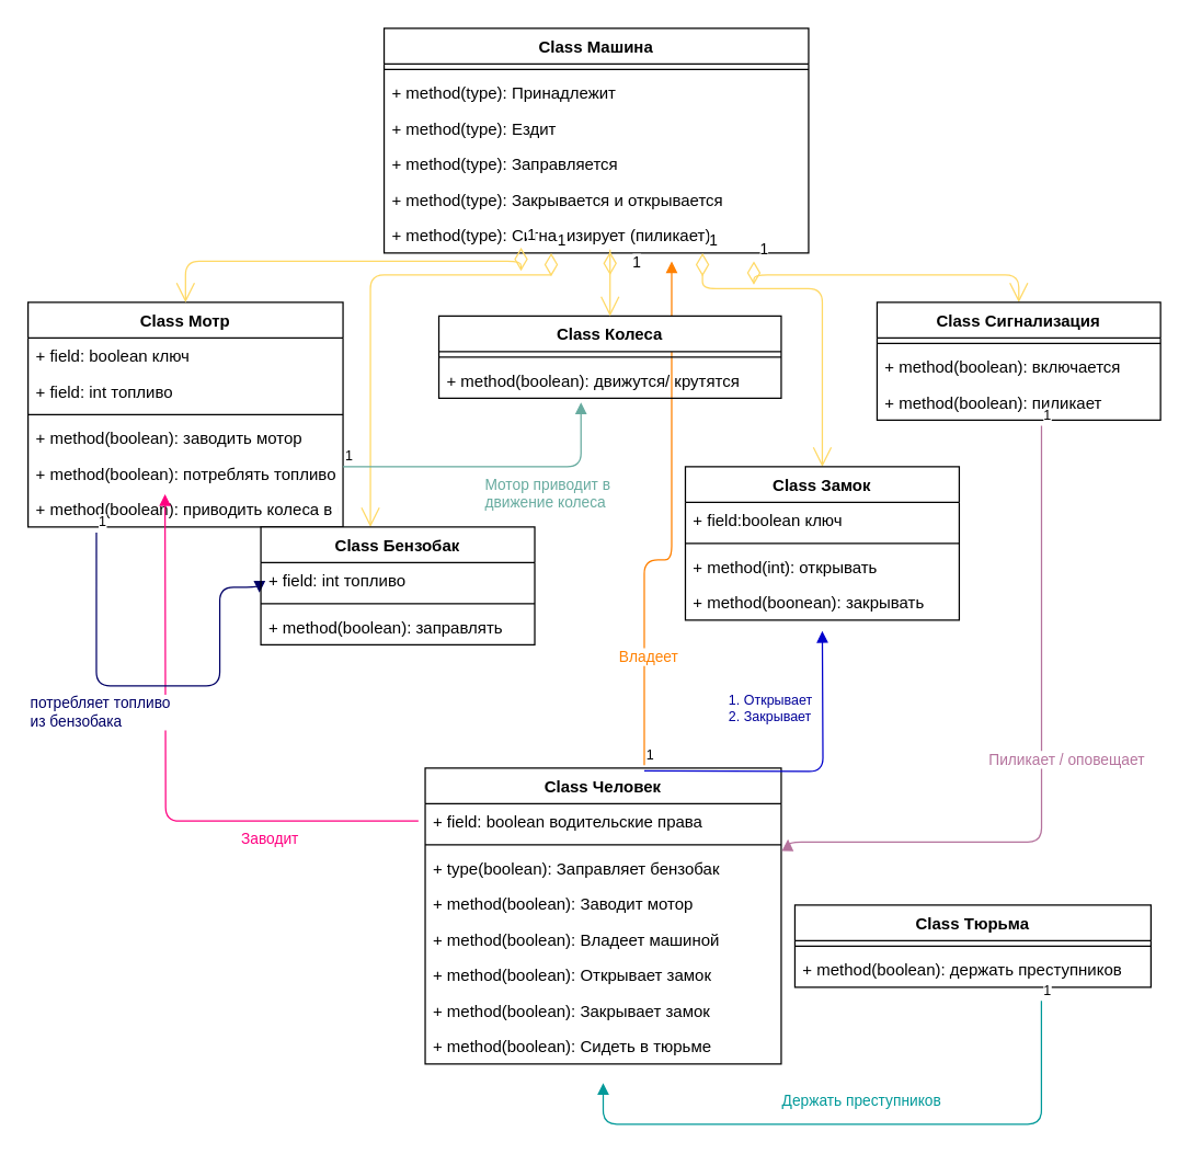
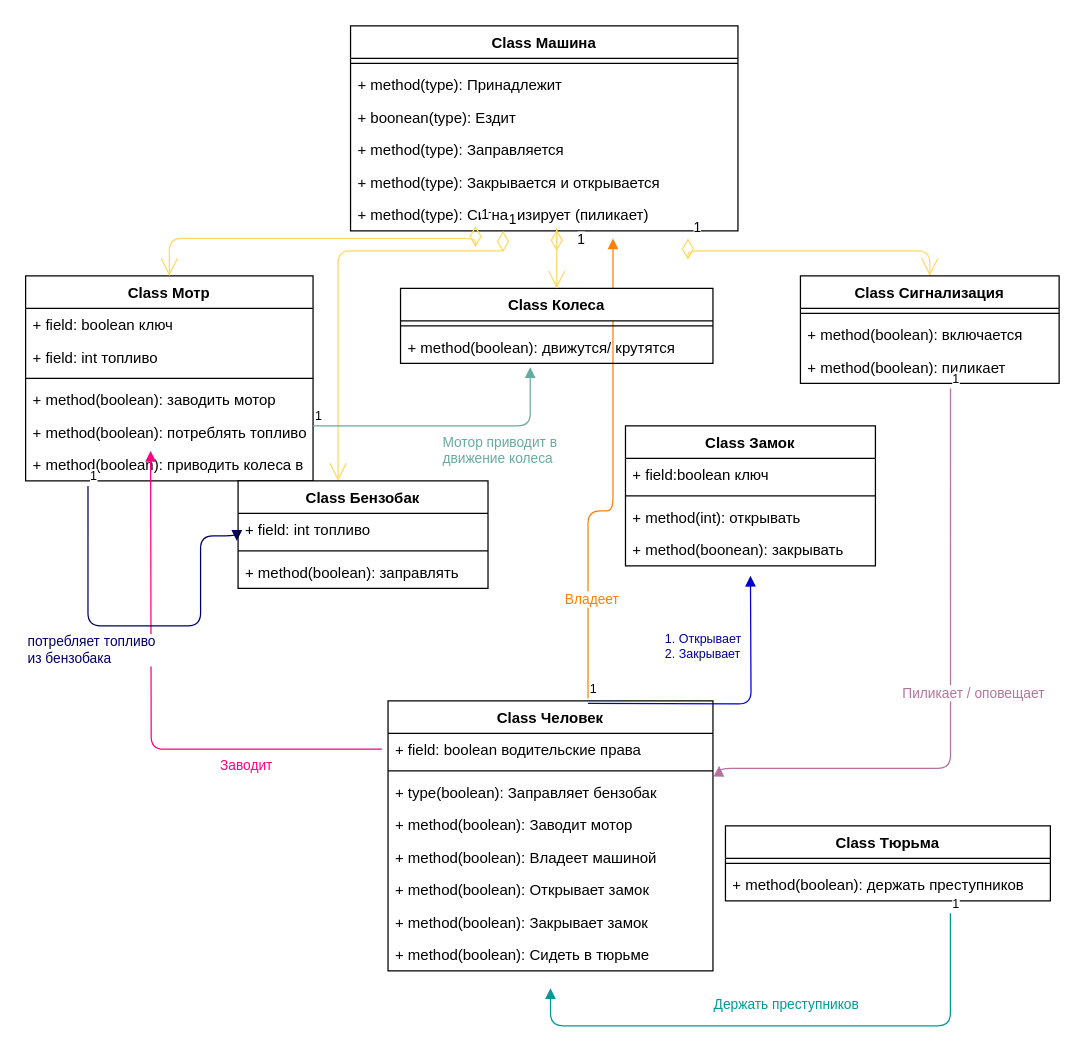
  <mxCell id="0" />
  <mxCell id="1" parent="0" />
  <mxCell id="2" value="Class Машина" style="swimlane;fontStyle=1;align=center;verticalAlign=top;childLayout=stackLayout;horizontal=1;startSize=26;horizontalStack=0;resizeParent=1;resizeParentMax=0;resizeLast=0;collapsible=1;marginBottom=0;fillColor=none;" vertex="1" parent="1"><mxGeometry x="280" width="310" height="164" as="geometry" y="20" /></mxCell>
  <mxCell id="3" value="" style="line;strokeWidth=1;fillColor=none;align=left;verticalAlign=middle;spacingTop=-1;spacingLeft=3;spacingRight=3;rotatable=0;labelPosition=right;points=[];portConstraint=eastwest;" vertex="1" parent="2"><mxGeometry y="26" width="310" height="8" as="geometry" /></mxCell>
  <mxCell id="4" value="+ method(type): Принадлежит" style="text;align=left;verticalAlign=top;spacingLeft=4;spacingRight=4;overflow=hidden;rotatable=0;points=[[0,0.5],[1,0.5]];portConstraint=eastwest;labelBackgroundColor=none;" vertex="1" parent="2"><mxGeometry y="34" width="310" height="26" as="geometry" /></mxCell>
- <mxCell id="5" value="+ method(type): Ездит" style="text;align=left;verticalAlign=top;spacingLeft=4;spacingRight=4;overflow=hidden;rotatable=0;points=[[0,0.5],[1,0.5]];portConstraint=eastwest;" vertex="1" parent="2"><mxGeometry y="60" width="310" height="26" as="geometry" /></mxCell>
+ <mxCell id="5" value="+ boonean(type): Ездит" style="text;align=left;verticalAlign=top;spacingLeft=4;spacingRight=4;overflow=hidden;rotatable=0;points=[[0,0.5],[1,0.5]];portConstraint=eastwest;" vertex="1" parent="2"><mxGeometry y="60" width="310" height="26" as="geometry" /></mxCell>
  <mxCell id="6" value="+ method(type): Заправляется" style="text;align=left;verticalAlign=top;spacingLeft=4;spacingRight=4;overflow=hidden;rotatable=0;points=[[0,0.5],[1,0.5]];portConstraint=eastwest;" vertex="1" parent="2"><mxGeometry y="86" width="310" height="26" as="geometry" /></mxCell>
  <mxCell id="7" value="+ method(type): Закрывается и открывается" style="text;align=left;verticalAlign=top;spacingLeft=4;spacingRight=4;overflow=hidden;rotatable=0;points=[[0,0.5],[1,0.5]];portConstraint=eastwest;" vertex="1" parent="2"><mxGeometry y="112" width="310" height="26" as="geometry" /></mxCell>
  <mxCell id="8" value="+ method(type): Сигнализирует (пиликает)" style="text;align=left;verticalAlign=top;spacingLeft=4;spacingRight=4;overflow=hidden;rotatable=0;points=[[0,0.5],[1,0.5]];portConstraint=eastwest;" vertex="1" parent="2"><mxGeometry y="138" width="310" height="26" as="geometry" /></mxCell>
  <mxCell id="9" value="Владеет" style="endArrow=block;endFill=1;html=1;edgeStyle=orthogonalEdgeStyle;align=left;verticalAlign=top;strokeColor=#FF8000;fontColor=#FF8000;" edge="1" parent="2"><mxGeometry x="-0.524" y="20" relative="1" as="geometry"><mxPoint x="190" y="538" as="sourcePoint" /><mxPoint x="210" y="170" as="targetPoint" /><Array as="points"><mxPoint x="190" y="388" /></Array><mxPoint as="offset" /></mxGeometry></mxCell>
  <mxCell id="10" value="1" style="resizable=0;html=1;align=left;verticalAlign=bottom;labelBackgroundColor=#ffffff;fontSize=10;" connectable="0" vertex="1" parent="9"><mxGeometry x="-1" relative="1" as="geometry" /></mxCell>
  <mxCell id="11" value="Class Мотр" style="swimlane;fontStyle=1;align=center;verticalAlign=top;childLayout=stackLayout;horizontal=1;startSize=26;horizontalStack=0;resizeParent=1;resizeParentMax=0;resizeLast=0;collapsible=1;marginBottom=0;" vertex="1" parent="1"><mxGeometry y="220" width="230" height="164" as="geometry" x="20" /></mxCell>
  <mxCell id="12" value="+ field: boolean ключ " style="text;strokeColor=none;fillColor=none;align=left;verticalAlign=top;spacingLeft=4;spacingRight=4;overflow=hidden;rotatable=0;points=[[0,0.5],[1,0.5]];portConstraint=eastwest;" vertex="1" parent="11"><mxGeometry y="26" width="230" height="26" as="geometry" /></mxCell>
  <mxCell id="13" value="+ field: int топливо" style="text;strokeColor=none;fillColor=none;align=left;verticalAlign=top;spacingLeft=4;spacingRight=4;overflow=hidden;rotatable=0;points=[[0,0.5],[1,0.5]];portConstraint=eastwest;" vertex="1" parent="11"><mxGeometry y="52" width="230" height="26" as="geometry" /></mxCell>
  <mxCell id="14" value="" style="line;strokeWidth=1;fillColor=none;align=left;verticalAlign=middle;spacingTop=-1;spacingLeft=3;spacingRight=3;rotatable=0;labelPosition=right;points=[];portConstraint=eastwest;" vertex="1" parent="11"><mxGeometry y="78" width="230" height="8" as="geometry" /></mxCell>
  <mxCell id="15" value="+ method(boolean): заводить мотор" style="text;strokeColor=none;fillColor=none;align=left;verticalAlign=top;spacingLeft=4;spacingRight=4;overflow=hidden;rotatable=0;points=[[0,0.5],[1,0.5]];portConstraint=eastwest;" vertex="1" parent="11"><mxGeometry y="86" width="230" height="26" as="geometry" /></mxCell>
  <mxCell id="16" value="+ method(boolean): потреблять топливо" style="text;strokeColor=none;fillColor=none;align=left;verticalAlign=top;spacingLeft=4;spacingRight=4;overflow=hidden;rotatable=0;points=[[0,0.5],[1,0.5]];portConstraint=eastwest;" vertex="1" parent="11"><mxGeometry y="112" width="230" height="26" as="geometry" /></mxCell>
  <mxCell id="17" value="+ method(boolean): приводить колеса в бензобак" style="text;strokeColor=none;fillColor=none;align=left;verticalAlign=top;spacingLeft=4;spacingRight=4;overflow=hidden;rotatable=0;points=[[0,0.5],[1,0.5]];portConstraint=eastwest;" vertex="1" parent="11"><mxGeometry y="138" width="230" height="26" as="geometry" /></mxCell>
  <mxCell id="18" value="1" style="endArrow=open;html=1;endSize=12;startArrow=diamondThin;startSize=14;startFill=0;edgeStyle=orthogonalEdgeStyle;align=left;verticalAlign=bottom;entryX=0.5;entryY=0;entryDx=0;entryDy=0;strokeColor=#FFD966;" edge="1" parent="1" target="11"><mxGeometry x="-1" y="3" relative="1" as="geometry"><mxPoint x="380" y="180" as="sourcePoint" /><mxPoint x="594" y="160" as="targetPoint" /><Array as="points"><mxPoint x="380" y="190" /><mxPoint x="135" y="190" /></Array></mxGeometry></mxCell>
  <mxCell id="19" value="1" style="endArrow=open;html=1;endSize=12;startArrow=diamondThin;startSize=14;startFill=0;edgeStyle=orthogonalEdgeStyle;align=left;verticalAlign=bottom;entryX=0.4;entryY=0;entryDx=0;entryDy=0;entryPerimeter=0;strokeColor=#FFD966;" edge="1" parent="1" source="8" target="52"><mxGeometry x="-1" y="3" relative="1" as="geometry"><mxPoint x="410" y="190" as="sourcePoint" /><mxPoint x="260" y="332" as="targetPoint" /><Array as="points"><mxPoint x="402" y="200" /><mxPoint x="270" y="200" /></Array></mxGeometry></mxCell>
- <mxCell id="20" value="1" style="endArrow=open;html=1;endSize=12;startArrow=diamondThin;startSize=14;startFill=0;edgeStyle=orthogonalEdgeStyle;align=left;verticalAlign=bottom;entryX=0.5;entryY=0;entryDx=0;entryDy=0;strokeColor=#FFD966;exitX=0.75;exitY=1;exitDx=0;exitDy=0;" edge="1" parent="1" source="2" target="25"><mxGeometry x="-1" y="3" relative="1" as="geometry"><mxPoint x="610" y="210" as="sourcePoint" /><mxPoint x="530" y="390" as="targetPoint" /><Array as="points"><mxPoint x="513" y="210" /><mxPoint x="600" y="210" /></Array></mxGeometry></mxCell>
  <mxCell id="21" value="1" style="endArrow=open;html=1;endSize=12;startArrow=diamondThin;startSize=14;startFill=0;edgeStyle=orthogonalEdgeStyle;align=left;verticalAlign=bottom;entryX=0.5;entryY=0;entryDx=0;entryDy=0;strokeColor=#FFD966;" edge="1" parent="1" target="30"><mxGeometry x="-1" y="3" relative="1" as="geometry"><mxPoint x="550" y="190" as="sourcePoint" /><mxPoint x="620" y="150" as="targetPoint" /><Array as="points"><mxPoint x="550" y="200" /><mxPoint x="744" y="200" /></Array></mxGeometry></mxCell>
  <mxCell id="22" value="Class Колеса" style="swimlane;fontStyle=1;align=center;verticalAlign=top;childLayout=stackLayout;horizontal=1;startSize=26;horizontalStack=0;resizeParent=1;resizeParentMax=0;resizeLast=0;collapsible=1;marginBottom=0;" vertex="1" parent="1"><mxGeometry x="320" y="230" width="250" height="60" as="geometry" /></mxCell>
  <mxCell id="23" value="" style="line;strokeWidth=1;fillColor=none;align=left;verticalAlign=middle;spacingTop=-1;spacingLeft=3;spacingRight=3;rotatable=0;labelPosition=right;points=[];portConstraint=eastwest;" vertex="1" parent="22"><mxGeometry y="26" width="250" height="8" as="geometry" /></mxCell>
  <mxCell id="24" value="+ method(boolean): движутся/ крутятся" style="text;strokeColor=none;fillColor=none;align=left;verticalAlign=top;spacingLeft=4;spacingRight=4;overflow=hidden;rotatable=0;points=[[0,0.5],[1,0.5]];portConstraint=eastwest;" vertex="1" parent="22"><mxGeometry y="34" width="250" height="26" as="geometry" /></mxCell>
  <mxCell id="25" value="Class Замок" style="swimlane;fontStyle=1;align=center;verticalAlign=top;childLayout=stackLayout;horizontal=1;startSize=26;horizontalStack=0;resizeParent=1;resizeParentMax=0;resizeLast=0;collapsible=1;marginBottom=0;" vertex="1" parent="1"><mxGeometry x="500" y="340" width="200" height="112" as="geometry" /></mxCell>
  <mxCell id="26" value="+ field:boolean ключ" style="text;strokeColor=none;fillColor=none;align=left;verticalAlign=top;spacingLeft=4;spacingRight=4;overflow=hidden;rotatable=0;points=[[0,0.5],[1,0.5]];portConstraint=eastwest;" vertex="1" parent="25"><mxGeometry y="26" width="200" height="26" as="geometry" /></mxCell>
  <mxCell id="27" value="" style="line;strokeWidth=1;fillColor=none;align=left;verticalAlign=middle;spacingTop=-1;spacingLeft=3;spacingRight=3;rotatable=0;labelPosition=right;points=[];portConstraint=eastwest;" vertex="1" parent="25"><mxGeometry y="52" width="200" height="8" as="geometry" /></mxCell>
  <mxCell id="28" value="+ method(int): открывать" style="text;strokeColor=none;fillColor=none;align=left;verticalAlign=top;spacingLeft=4;spacingRight=4;overflow=hidden;rotatable=0;points=[[0,0.5],[1,0.5]];portConstraint=eastwest;" vertex="1" parent="25"><mxGeometry y="60" width="200" height="26" as="geometry" /></mxCell>
  <mxCell id="29" value="+ method(boonean): закрывать" style="text;strokeColor=none;fillColor=none;align=left;verticalAlign=top;spacingLeft=4;spacingRight=4;overflow=hidden;rotatable=0;points=[[0,0.5],[1,0.5]];portConstraint=eastwest;" vertex="1" parent="25"><mxGeometry y="86" width="200" height="26" as="geometry" /></mxCell>
  <mxCell id="30" value="Class Сигнализация" style="swimlane;fontStyle=1;align=center;verticalAlign=top;childLayout=stackLayout;horizontal=1;startSize=26;horizontalStack=0;resizeParent=1;resizeParentMax=0;resizeLast=0;collapsible=1;marginBottom=0;" vertex="1" parent="1"><mxGeometry x="640" y="220" width="207" height="86" as="geometry" /></mxCell>
  <mxCell id="31" value="" style="line;strokeWidth=1;fillColor=none;align=left;verticalAlign=middle;spacingTop=-1;spacingLeft=3;spacingRight=3;rotatable=0;labelPosition=right;points=[];portConstraint=eastwest;" vertex="1" parent="30"><mxGeometry y="26" width="207" height="8" as="geometry" /></mxCell>
  <mxCell id="32" value="+ method(boolean): включается" style="text;strokeColor=none;fillColor=none;align=left;verticalAlign=top;spacingLeft=4;spacingRight=4;overflow=hidden;rotatable=0;points=[[0,0.5],[1,0.5]];portConstraint=eastwest;" vertex="1" parent="30"><mxGeometry y="34" width="207" height="26" as="geometry" /></mxCell>
  <mxCell id="33" value="+ method(boolean): пиликает" style="text;strokeColor=none;fillColor=none;align=left;verticalAlign=top;spacingLeft=4;spacingRight=4;overflow=hidden;rotatable=0;points=[[0,0.5],[1,0.5]];portConstraint=eastwest;" vertex="1" parent="30"><mxGeometry y="60" width="207" height="26" as="geometry" /></mxCell>
  <mxCell id="34" value="Class Человек" style="swimlane;fontStyle=1;align=center;verticalAlign=top;childLayout=stackLayout;horizontal=1;startSize=26;horizontalStack=0;resizeParent=1;resizeParentMax=0;resizeLast=0;collapsible=1;marginBottom=0;" vertex="1" parent="1"><mxGeometry x="310" y="560" width="260" height="216" as="geometry" /></mxCell>
  <mxCell id="35" value="+ field: boolean водительские права" style="text;strokeColor=none;fillColor=none;align=left;verticalAlign=top;spacingLeft=4;spacingRight=4;overflow=hidden;rotatable=0;points=[[0,0.5],[1,0.5]];portConstraint=eastwest;" vertex="1" parent="34"><mxGeometry y="26" width="260" height="26" as="geometry" /></mxCell>
  <mxCell id="36" value="" style="line;strokeWidth=1;fillColor=none;align=left;verticalAlign=middle;spacingTop=-1;spacingLeft=3;spacingRight=3;rotatable=0;labelPosition=right;points=[];portConstraint=eastwest;" vertex="1" parent="34"><mxGeometry y="52" width="260" height="8" as="geometry" /></mxCell>
  <mxCell id="37" value="+ type(boolean): Заправляет бензобак" style="text;strokeColor=none;fillColor=none;align=left;verticalAlign=top;spacingLeft=4;spacingRight=4;overflow=hidden;rotatable=0;points=[[0,0.5],[1,0.5]];portConstraint=eastwest;" vertex="1" parent="34"><mxGeometry y="60" width="260" height="26" as="geometry" /></mxCell>
  <mxCell id="38" value="+ method(boolean): Заводит мотор" style="text;strokeColor=none;fillColor=none;align=left;verticalAlign=top;spacingLeft=4;spacingRight=4;overflow=hidden;rotatable=0;points=[[0,0.5],[1,0.5]];portConstraint=eastwest;" vertex="1" parent="34"><mxGeometry y="86" width="260" height="26" as="geometry" /></mxCell>
  <mxCell id="39" value="+ method(boolean): Владеет машиной" style="text;strokeColor=none;fillColor=none;align=left;verticalAlign=top;spacingLeft=4;spacingRight=4;overflow=hidden;rotatable=0;points=[[0,0.5],[1,0.5]];portConstraint=eastwest;" vertex="1" parent="34"><mxGeometry y="112" width="260" height="26" as="geometry" /></mxCell>
  <mxCell id="40" value="+ method(boolean): Открывает замок" style="text;strokeColor=none;fillColor=none;align=left;verticalAlign=top;spacingLeft=4;spacingRight=4;overflow=hidden;rotatable=0;points=[[0,0.5],[1,0.5]];portConstraint=eastwest;" vertex="1" parent="34"><mxGeometry y="138" width="260" height="26" as="geometry" /></mxCell>
  <mxCell id="41" value="+ method(boolean): Закрывает замок" style="text;strokeColor=none;fillColor=none;align=left;verticalAlign=top;spacingLeft=4;spacingRight=4;overflow=hidden;rotatable=0;points=[[0,0.5],[1,0.5]];portConstraint=eastwest;" vertex="1" parent="34"><mxGeometry y="164" width="260" height="26" as="geometry" /></mxCell>
  <mxCell id="42" value="+ method(boolean): Сидеть в тюрьме" style="text;strokeColor=none;fillColor=none;align=left;verticalAlign=top;spacingLeft=4;spacingRight=4;overflow=hidden;rotatable=0;points=[[0,0.5],[1,0.5]];portConstraint=eastwest;" vertex="1" parent="34"><mxGeometry y="190" width="260" height="26" as="geometry" /></mxCell>
  <mxCell id="43" value="" style="endArrow=block;endFill=1;html=1;edgeStyle=orthogonalEdgeStyle;align=left;verticalAlign=top;strokeColor=#0000CC;" edge="1" parent="1"><mxGeometry x="0.121" y="30" relative="1" as="geometry"><mxPoint x="470" y="562" as="sourcePoint" /><mxPoint x="600" y="460" as="targetPoint" /><mxPoint x="50" y="-22" as="offset" /></mxGeometry></mxCell>
  <mxCell id="44" value="1. Открывает&lt;br&gt;2. Закрывает" style="resizable=0;html=1;align=left;verticalAlign=bottom;labelBackgroundColor=#ffffff;fontSize=10;fontColor=#000099;" connectable="0" vertex="1" parent="43"><mxGeometry x="-1" relative="1" as="geometry"><mxPoint x="60" y="-32" as="offset" /></mxGeometry></mxCell>
  <mxCell id="45" value="&lt;font color=&quot;#ff0080&quot;&gt;Заводит&lt;/font&gt;" style="endArrow=block;endFill=1;html=1;edgeStyle=orthogonalEdgeStyle;align=left;verticalAlign=top;exitX=-0.019;exitY=0.179;exitDx=0;exitDy=0;exitPerimeter=0;strokeColor=#FF0080;" edge="1" parent="1" source="34"><mxGeometry x="-0.381" relative="1" as="geometry"><mxPoint x="80" y="410" as="sourcePoint" /><mxPoint x="120" y="360" as="targetPoint" /><mxPoint as="offset" /></mxGeometry></mxCell>
  <mxCell id="46" value="&lt;font color=&quot;#b5739d&quot;&gt;Пиликает / оповещает&lt;/font&gt;" style="endArrow=block;endFill=1;html=1;edgeStyle=orthogonalEdgeStyle;align=left;verticalAlign=top;exitX=0.58;exitY=1.154;exitDx=0;exitDy=0;exitPerimeter=0;entryX=1.019;entryY=1;entryDx=0;entryDy=0;entryPerimeter=0;strokeColor=#B5739D;" edge="1" parent="1" source="33" target="35"><mxGeometry x="-0.061" y="-40" relative="1" as="geometry"><mxPoint x="720" y="510" as="sourcePoint" /><mxPoint x="880" y="510" as="targetPoint" /><Array as="points"><mxPoint x="760" y="614" /></Array><mxPoint as="offset" /></mxGeometry></mxCell>
  <mxCell id="47" value="1" style="resizable=0;html=1;align=left;verticalAlign=bottom;labelBackgroundColor=#ffffff;fontSize=10;" connectable="0" vertex="1" parent="46"><mxGeometry x="-1" relative="1" as="geometry" /></mxCell>
  <mxCell id="48" value="потребляет топливо &lt;br&gt;из бензобака" style="endArrow=block;endFill=1;html=1;edgeStyle=orthogonalEdgeStyle;align=left;verticalAlign=top;entryX=-0.005;entryY=0.846;entryDx=0;entryDy=0;entryPerimeter=0;exitX=0.217;exitY=1.154;exitDx=0;exitDy=0;exitPerimeter=0;strokeColor=#000066;fontColor=#000066;" edge="1" parent="1" source="17" target="53"><mxGeometry x="-0.271" y="-50" relative="1" as="geometry"><mxPoint x="78" y="400" as="sourcePoint" /><mxPoint x="140" y="440" as="targetPoint" /><Array as="points"><mxPoint x="70" y="500" /><mxPoint x="160" y="500" /><mxPoint x="160" y="428" /><mxPoint x="189" y="428" /></Array><mxPoint x="-50" y="-50" as="offset" /></mxGeometry></mxCell>
  <mxCell id="49" value="1" style="resizable=0;html=1;align=left;verticalAlign=bottom;labelBackgroundColor=#ffffff;fontSize=10;" connectable="0" vertex="1" parent="48"><mxGeometry x="-1" relative="1" as="geometry" /></mxCell>
  <mxCell id="50" value="Мотор приводит в &lt;br&gt;движение колеса" style="endArrow=block;endFill=1;html=1;edgeStyle=orthogonalEdgeStyle;align=left;verticalAlign=top;entryX=0.415;entryY=1.115;entryDx=0;entryDy=0;entryPerimeter=0;strokeColor=#67AB9F;fontColor=#67AB9F;" edge="1" parent="1" target="24"><mxGeometry x="-0.076" relative="1" as="geometry"><mxPoint x="250" y="340" as="sourcePoint" /><mxPoint x="410" y="340" as="targetPoint" /><Array as="points"><mxPoint x="424" y="340" /></Array><mxPoint as="offset" /></mxGeometry></mxCell>
  <mxCell id="51" value="1" style="resizable=0;html=1;align=left;verticalAlign=bottom;labelBackgroundColor=#ffffff;fontSize=10;" connectable="0" vertex="1" parent="50"><mxGeometry x="-1" relative="1" as="geometry" /></mxCell>
  <mxCell id="52" value="Class Бензобак" style="swimlane;fontStyle=1;align=center;verticalAlign=top;childLayout=stackLayout;horizontal=1;startSize=26;horizontalStack=0;resizeParent=1;resizeParentMax=0;resizeLast=0;collapsible=1;marginBottom=0;" vertex="1" parent="1"><mxGeometry x="190" y="384" width="200" height="86" as="geometry" /></mxCell>
  <mxCell id="53" value="+ field: int топливо" style="text;strokeColor=none;fillColor=none;align=left;verticalAlign=top;spacingLeft=4;spacingRight=4;overflow=hidden;rotatable=0;points=[[0,0.5],[1,0.5]];portConstraint=eastwest;" vertex="1" parent="52"><mxGeometry y="26" width="200" height="26" as="geometry" /></mxCell>
  <mxCell id="54" value="" style="line;strokeWidth=1;fillColor=none;align=left;verticalAlign=middle;spacingTop=-1;spacingLeft=3;spacingRight=3;rotatable=0;labelPosition=right;points=[];portConstraint=eastwest;" vertex="1" parent="52"><mxGeometry y="52" width="200" height="8" as="geometry" /></mxCell>
  <mxCell id="55" value="+ method(boolean): заправлять" style="text;strokeColor=none;fillColor=none;align=left;verticalAlign=top;spacingLeft=4;spacingRight=4;overflow=hidden;rotatable=0;points=[[0,0.5],[1,0.5]];portConstraint=eastwest;" vertex="1" parent="52"><mxGeometry y="60" width="200" height="26" as="geometry" /></mxCell>
  <mxCell id="56" value="1" style="endArrow=open;html=1;endSize=12;startArrow=diamondThin;startSize=14;startFill=0;edgeStyle=orthogonalEdgeStyle;align=left;verticalAlign=bottom;strokeColor=#FFD966;" edge="1" parent="1" target="22"><mxGeometry x="0.143" y="15" relative="1" as="geometry"><mxPoint x="445" y="200" as="sourcePoint" /><mxPoint x="470" y="220" as="targetPoint" /><Array as="points"><mxPoint x="445" y="180" /></Array><mxPoint as="offset" /></mxGeometry></mxCell>
  <mxCell id="57" value="Class Тюрьма&#10;" style="swimlane;fontStyle=1;align=center;verticalAlign=top;childLayout=stackLayout;horizontal=1;startSize=26;horizontalStack=0;resizeParent=1;resizeParentMax=0;resizeLast=0;collapsible=1;marginBottom=0;" vertex="1" parent="1"><mxGeometry x="580" y="660" width="260" height="60" as="geometry" /></mxCell>
  <mxCell id="58" value="" style="line;strokeWidth=1;fillColor=none;align=left;verticalAlign=middle;spacingTop=-1;spacingLeft=3;spacingRight=3;rotatable=0;labelPosition=right;points=[];portConstraint=eastwest;" vertex="1" parent="57"><mxGeometry y="26" width="260" height="8" as="geometry" /></mxCell>
  <mxCell id="59" value="+ method(boolean): держать преступников" style="text;strokeColor=none;fillColor=none;align=left;verticalAlign=top;spacingLeft=4;spacingRight=4;overflow=hidden;rotatable=0;points=[[0,0.5],[1,0.5]];portConstraint=eastwest;" vertex="1" parent="57"><mxGeometry y="34" width="260" height="26" as="geometry" /></mxCell>
  <mxCell id="60" value="&lt;font color=&quot;#009999&quot;&gt;Держать преступников&lt;/font&gt;" style="endArrow=block;endFill=1;html=1;edgeStyle=orthogonalEdgeStyle;align=left;verticalAlign=top;strokeColor=#009999;fontColor=none;" edge="1" parent="1"><mxGeometry x="0.277" y="-30" relative="1" as="geometry"><mxPoint x="760" y="730" as="sourcePoint" /><mxPoint x="440" y="790" as="targetPoint" /><Array as="points"><mxPoint x="760" y="820" /><mxPoint x="440" y="820" /></Array><mxPoint as="offset" /></mxGeometry></mxCell>
  <mxCell id="61" value="1" style="resizable=0;html=1;align=left;verticalAlign=bottom;labelBackgroundColor=#ffffff;fontSize=10;" connectable="0" vertex="1" parent="60"><mxGeometry x="-1" relative="1" as="geometry" /></mxCell>
